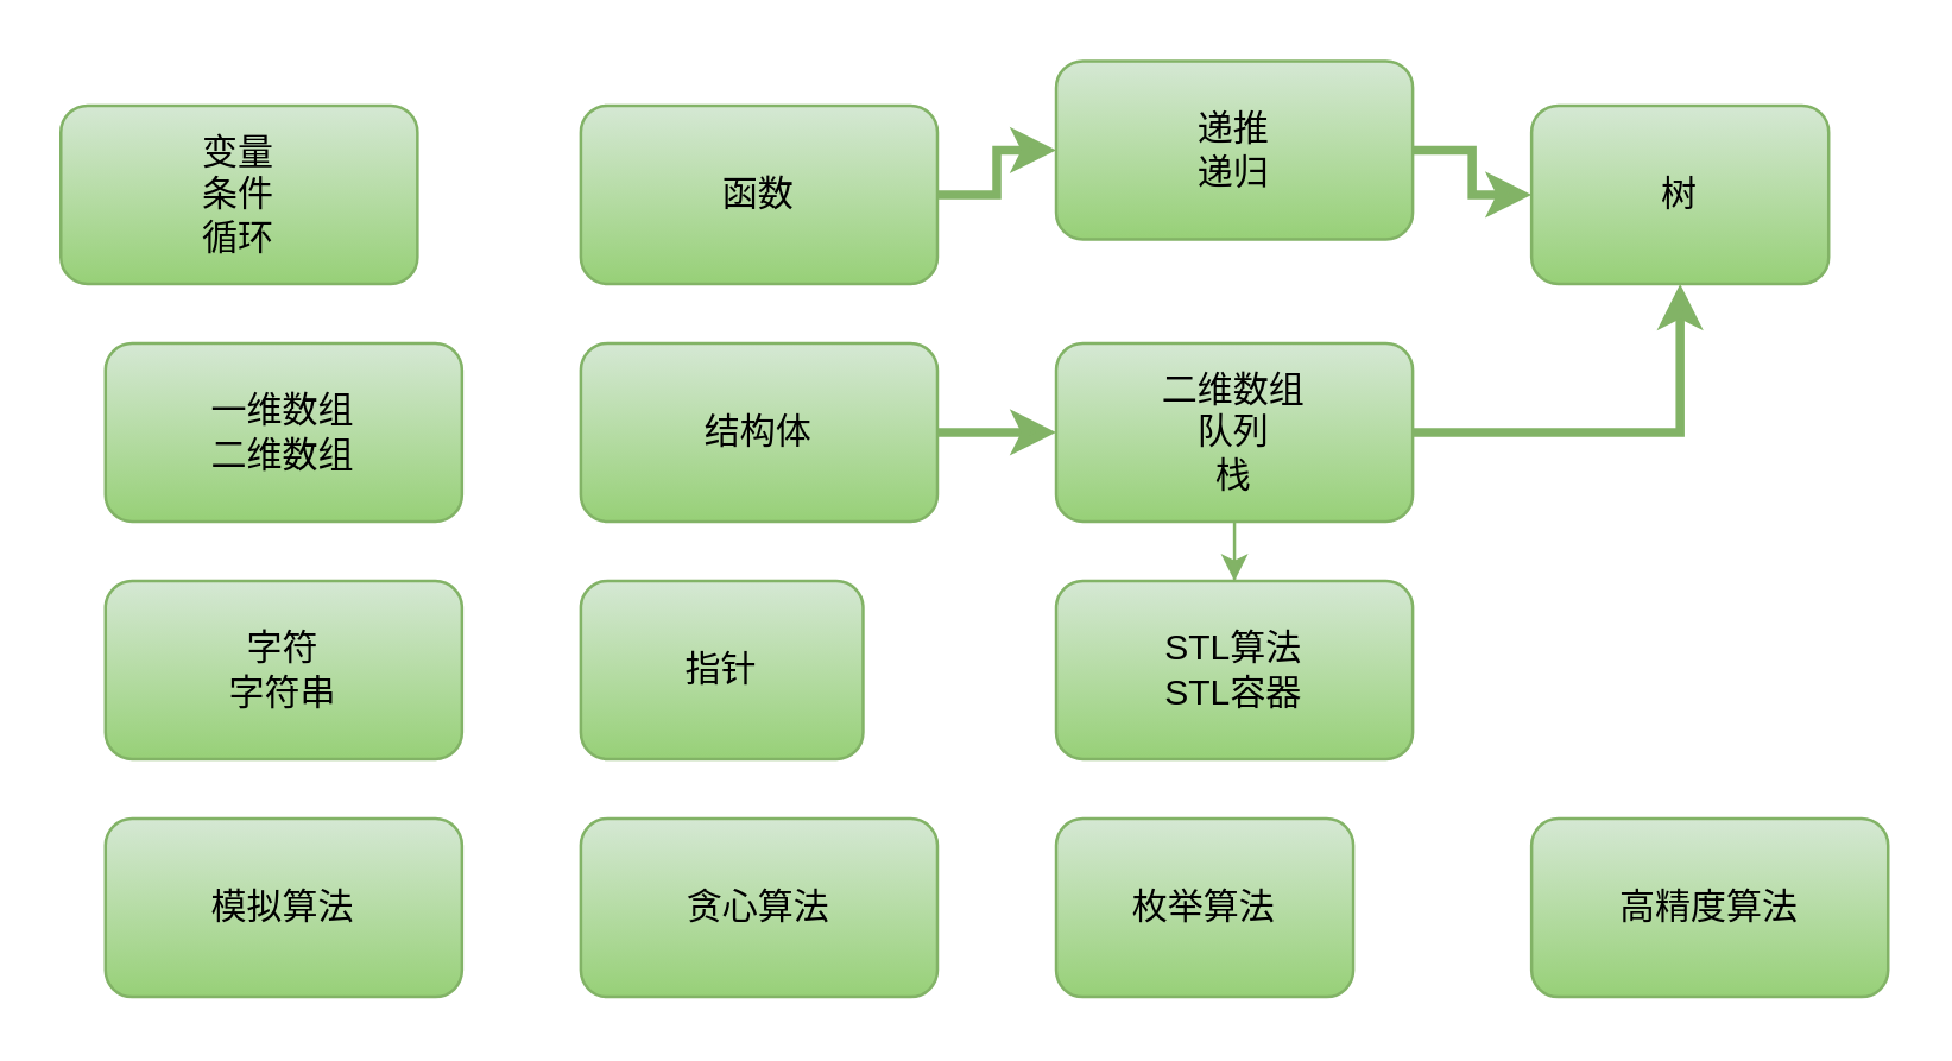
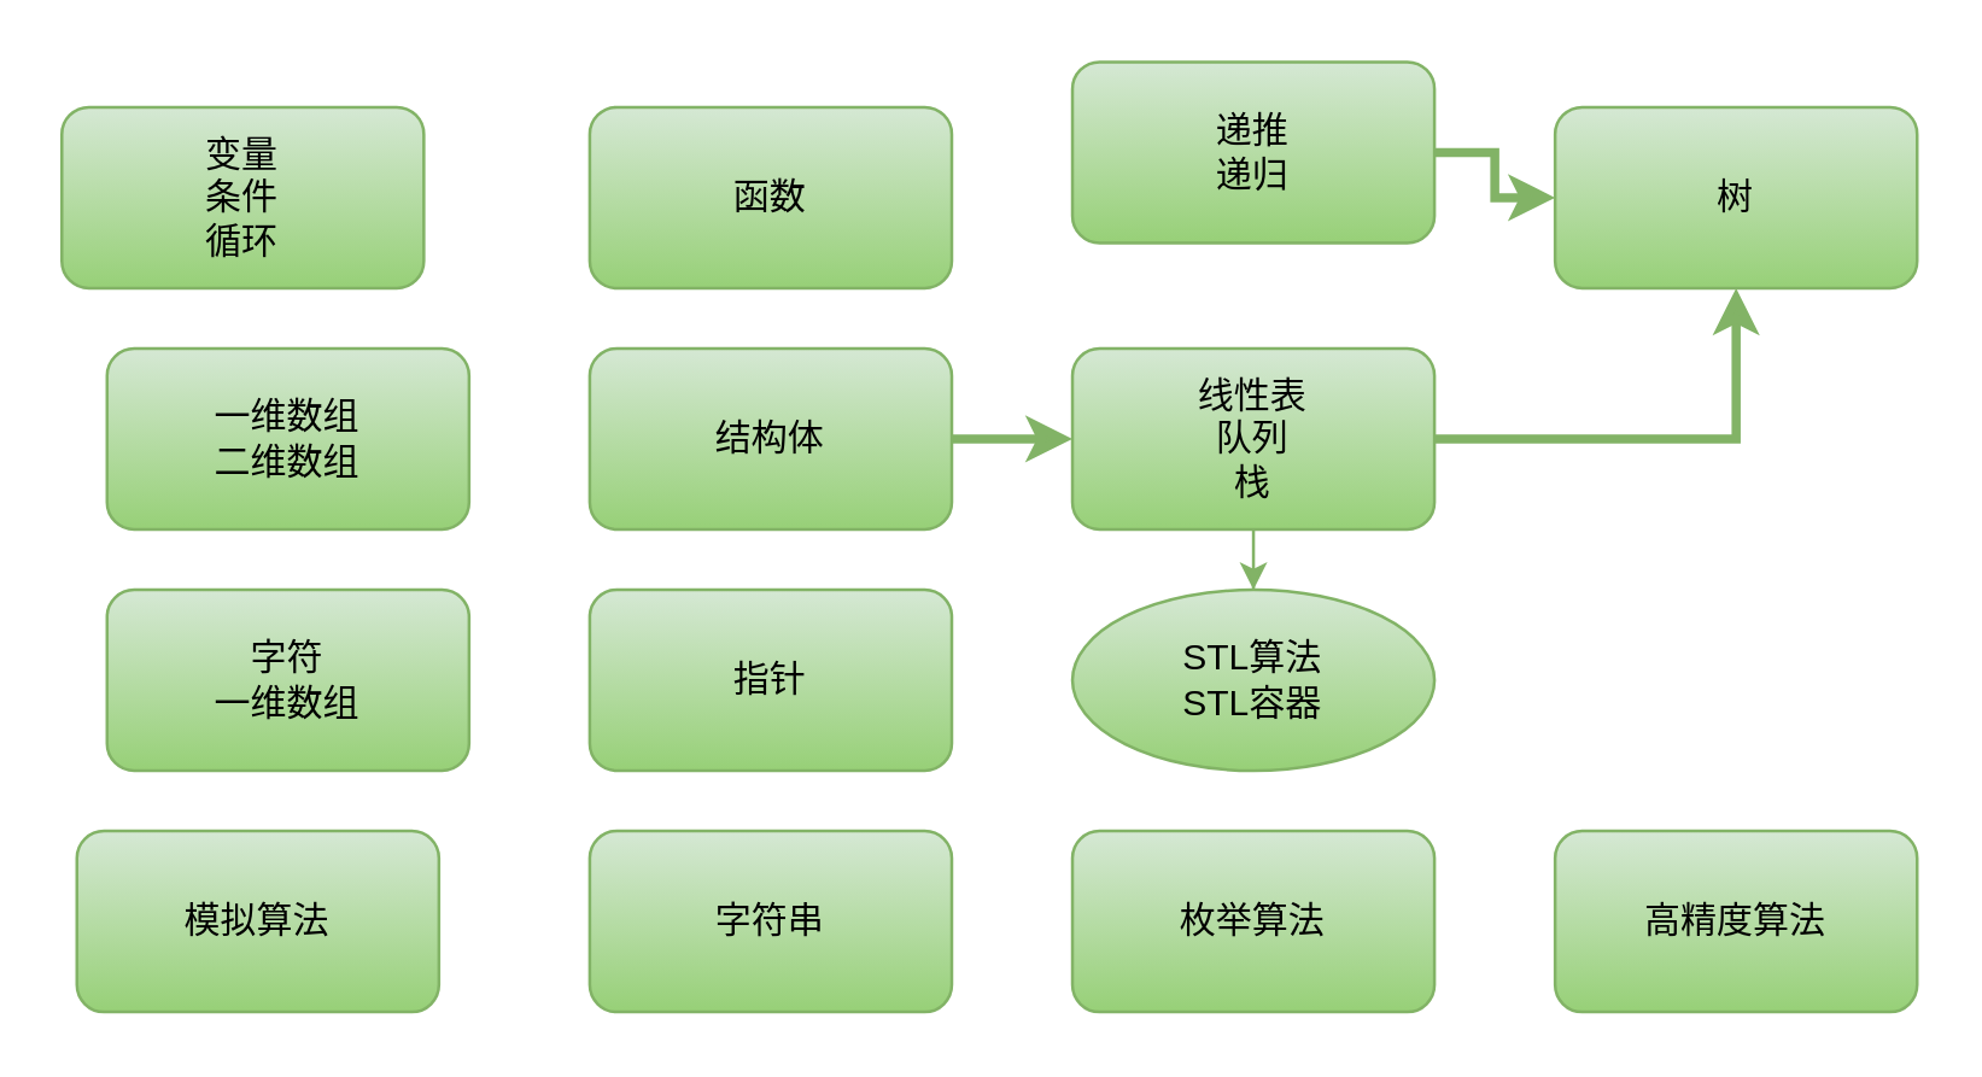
  <mxCell id="0" />
  <mxCell id="1" parent="0" />
  <mxCell id="2" value="变量&lt;br&gt;条件&lt;br&gt;循环" style="rounded=1;whiteSpace=wrap;html=1;gradientColor=#97d077;fillColor=#d5e8d4;strokeColor=#82b366;fontColor=#000000;" vertex="1" parent="1"><mxGeometry x="20" y="35" width="120" height="60" as="geometry" /></mxCell>
  <mxCell id="3" value="一维数组&lt;br&gt;二维数组" style="rounded=1;whiteSpace=wrap;html=1;gradientColor=#97d077;fillColor=#d5e8d4;strokeColor=#82b366;fontColor=#000000;" vertex="1" parent="1"><mxGeometry x="35" y="115" width="120" height="60" as="geometry" /></mxCell>
- <mxCell id="4" value="字符&lt;br&gt;字符串" style="rounded=1;whiteSpace=wrap;html=1;gradientColor=#97d077;fillColor=#d5e8d4;strokeColor=#82b366;fontColor=#000000;" vertex="1" parent="1"><mxGeometry x="35" y="195" width="120" height="60" as="geometry" /></mxCell>
- <mxCell id="5" style="edgeStyle=orthogonalEdgeStyle;rounded=0;orthogonalLoop=1;jettySize=auto;html=1;entryX=0;entryY=0.5;entryDx=0;entryDy=0;strokeWidth=3;gradientColor=#97d077;fillColor=#d5e8d4;strokeColor=#82b366;fontColor=#000000;" edge="1" parent="1" source="6" target="19"><mxGeometry relative="1" as="geometry" /></mxCell>
+ <mxCell id="4" value="字符&lt;br&gt;一维数组" style="rounded=1;whiteSpace=wrap;html=1;gradientColor=#97d077;fillColor=#d5e8d4;strokeColor=#82b366;fontColor=#000000;" vertex="1" parent="1"><mxGeometry x="35" y="195" width="120" height="60" as="geometry" /></mxCell>
  <mxCell id="6" value="函数" style="rounded=1;whiteSpace=wrap;html=1;gradientColor=#97d077;fillColor=#d5e8d4;strokeColor=#82b366;fontColor=#000000;" vertex="1" parent="1"><mxGeometry x="195" y="35" width="120" height="60" as="geometry" /></mxCell>
  <mxCell id="7" style="edgeStyle=orthogonalEdgeStyle;rounded=0;orthogonalLoop=1;jettySize=auto;html=1;strokeWidth=3;gradientColor=#97d077;fillColor=#d5e8d4;strokeColor=#82b366;fontColor=#000000;" edge="1" parent="1" source="8" target="12"><mxGeometry relative="1" as="geometry" /></mxCell>
  <mxCell id="8" value="结构体" style="rounded=1;whiteSpace=wrap;html=1;gradientColor=#97d077;fillColor=#d5e8d4;strokeColor=#82b366;fontColor=#000000;" vertex="1" parent="1"><mxGeometry x="195" y="115" width="120" height="60" as="geometry" /></mxCell>
- <mxCell id="9" value="指针" style="rounded=1;whiteSpace=wrap;html=1;gradientColor=#97d077;fillColor=#d5e8d4;strokeColor=#82b366;fontColor=#000000;" vertex="1" parent="1"><mxGeometry x="195" y="195" width="95" height="60" as="geometry" /></mxCell>
+ <mxCell id="9" value="指针" style="rounded=1;whiteSpace=wrap;html=1;gradientColor=#97d077;fillColor=#d5e8d4;strokeColor=#82b366;fontColor=#000000;" vertex="1" parent="1"><mxGeometry x="195" y="195" width="120" height="60" as="geometry" /></mxCell>
  <mxCell id="10" style="edgeStyle=orthogonalEdgeStyle;rounded=0;orthogonalLoop=1;jettySize=auto;html=1;entryX=0.5;entryY=0;entryDx=0;entryDy=0;gradientColor=#97d077;fillColor=#d5e8d4;strokeColor=#82b366;fontColor=#000000;" edge="1" parent="1" source="12" target="13"><mxGeometry relative="1" as="geometry" /></mxCell>
  <mxCell id="11" style="edgeStyle=orthogonalEdgeStyle;rounded=0;orthogonalLoop=1;jettySize=auto;html=1;entryX=0.5;entryY=1;entryDx=0;entryDy=0;strokeWidth=3;gradientColor=#97d077;fillColor=#d5e8d4;strokeColor=#82b366;fontColor=#000000;" edge="1" parent="1" source="12" target="20"><mxGeometry relative="1" as="geometry" /></mxCell>
- <mxCell id="12" value="二维数组&lt;br&gt;队列&lt;br&gt;栈" style="rounded=1;whiteSpace=wrap;html=1;gradientColor=#97d077;fillColor=#d5e8d4;strokeColor=#82b366;fontColor=#000000;" vertex="1" parent="1"><mxGeometry x="355" y="115" width="120" height="60" as="geometry" /></mxCell>
- <mxCell id="13" value="STL算法&lt;br&gt;STL容器" style="rounded=1;whiteSpace=wrap;html=1;gradientColor=#97d077;fillColor=#d5e8d4;strokeColor=#82b366;fontColor=#000000;" vertex="1" parent="1"><mxGeometry x="355" y="195" width="120" height="60" as="geometry" /></mxCell>
- <mxCell id="14" value="模拟算法" style="rounded=1;whiteSpace=wrap;html=1;gradientColor=#97d077;fillColor=#d5e8d4;strokeColor=#82b366;fontColor=#000000;" vertex="1" parent="1"><mxGeometry x="35" y="275" width="120" height="60" as="geometry" /></mxCell>
- <mxCell id="15" value="枚举算法" style="rounded=1;whiteSpace=wrap;html=1;gradientColor=#97d077;fillColor=#d5e8d4;strokeColor=#82b366;fontColor=#000000;" vertex="1" parent="1"><mxGeometry x="355" y="275" width="100" height="60" as="geometry" /></mxCell>
- <mxCell id="16" value="贪心算法" style="rounded=1;whiteSpace=wrap;html=1;gradientColor=#97d077;fillColor=#d5e8d4;strokeColor=#82b366;fontColor=#000000;" vertex="1" parent="1"><mxGeometry x="195" y="275" width="120" height="60" as="geometry" /></mxCell>
+ <mxCell id="12" value="线性表&lt;br&gt;队列&lt;br&gt;栈" style="rounded=1;whiteSpace=wrap;html=1;gradientColor=#97d077;fillColor=#d5e8d4;strokeColor=#82b366;fontColor=#000000;" vertex="1" parent="1"><mxGeometry x="355" y="115" width="120" height="60" as="geometry" /></mxCell>
+ <mxCell id="13" value="STL算法&lt;br&gt;STL容器" style="ellipse;whiteSpace=wrap;html=1;gradientColor=#97d077;fillColor=#d5e8d4;strokeColor=#82b366;fontColor=#000000;" vertex="1" parent="1"><mxGeometry x="355" y="195" width="120" height="60" as="geometry" /></mxCell>
+ <mxCell id="14" value="模拟算法" style="rounded=1;whiteSpace=wrap;html=1;gradientColor=#97d077;fillColor=#d5e8d4;strokeColor=#82b366;fontColor=#000000;" vertex="1" parent="1"><mxGeometry x="25" y="275" width="120" height="60" as="geometry" /></mxCell>
+ <mxCell id="15" value="枚举算法" style="rounded=1;whiteSpace=wrap;html=1;gradientColor=#97d077;fillColor=#d5e8d4;strokeColor=#82b366;fontColor=#000000;" vertex="1" parent="1"><mxGeometry x="355" y="275" width="120" height="60" as="geometry" /></mxCell>
+ <mxCell id="16" value="字符串" style="rounded=1;whiteSpace=wrap;html=1;gradientColor=#97d077;fillColor=#d5e8d4;strokeColor=#82b366;fontColor=#000000;" vertex="1" parent="1"><mxGeometry x="195" y="275" width="120" height="60" as="geometry" /></mxCell>
  <mxCell id="17" value="高精度算法" style="rounded=1;whiteSpace=wrap;html=1;gradientColor=#97d077;fillColor=#d5e8d4;strokeColor=#82b366;fontColor=#000000;" vertex="1" parent="1"><mxGeometry x="515" y="275" width="120" height="60" as="geometry" /></mxCell>
  <mxCell id="18" style="edgeStyle=orthogonalEdgeStyle;rounded=0;orthogonalLoop=1;jettySize=auto;html=1;strokeWidth=3;gradientColor=#97d077;fillColor=#d5e8d4;strokeColor=#82b366;fontColor=#000000;" edge="1" parent="1" source="19" target="20"><mxGeometry relative="1" as="geometry" /></mxCell>
  <mxCell id="19" value="递推&lt;br&gt;递归" style="rounded=1;whiteSpace=wrap;html=1;gradientColor=#97d077;fillColor=#d5e8d4;strokeColor=#82b366;fontColor=#000000;" vertex="1" parent="1"><mxGeometry x="355" y="20" width="120" height="60" as="geometry" /></mxCell>
- <mxCell id="20" value="树" style="rounded=1;whiteSpace=wrap;html=1;gradientColor=#97d077;fillColor=#d5e8d4;strokeColor=#82b366;fontColor=#000000;" vertex="1" parent="1"><mxGeometry x="515" y="35" width="100" height="60" as="geometry" /></mxCell>
+ <mxCell id="20" value="树" style="rounded=1;whiteSpace=wrap;html=1;gradientColor=#97d077;fillColor=#d5e8d4;strokeColor=#82b366;fontColor=#000000;" vertex="1" parent="1"><mxGeometry x="515" y="35" width="120" height="60" as="geometry" /></mxCell>
